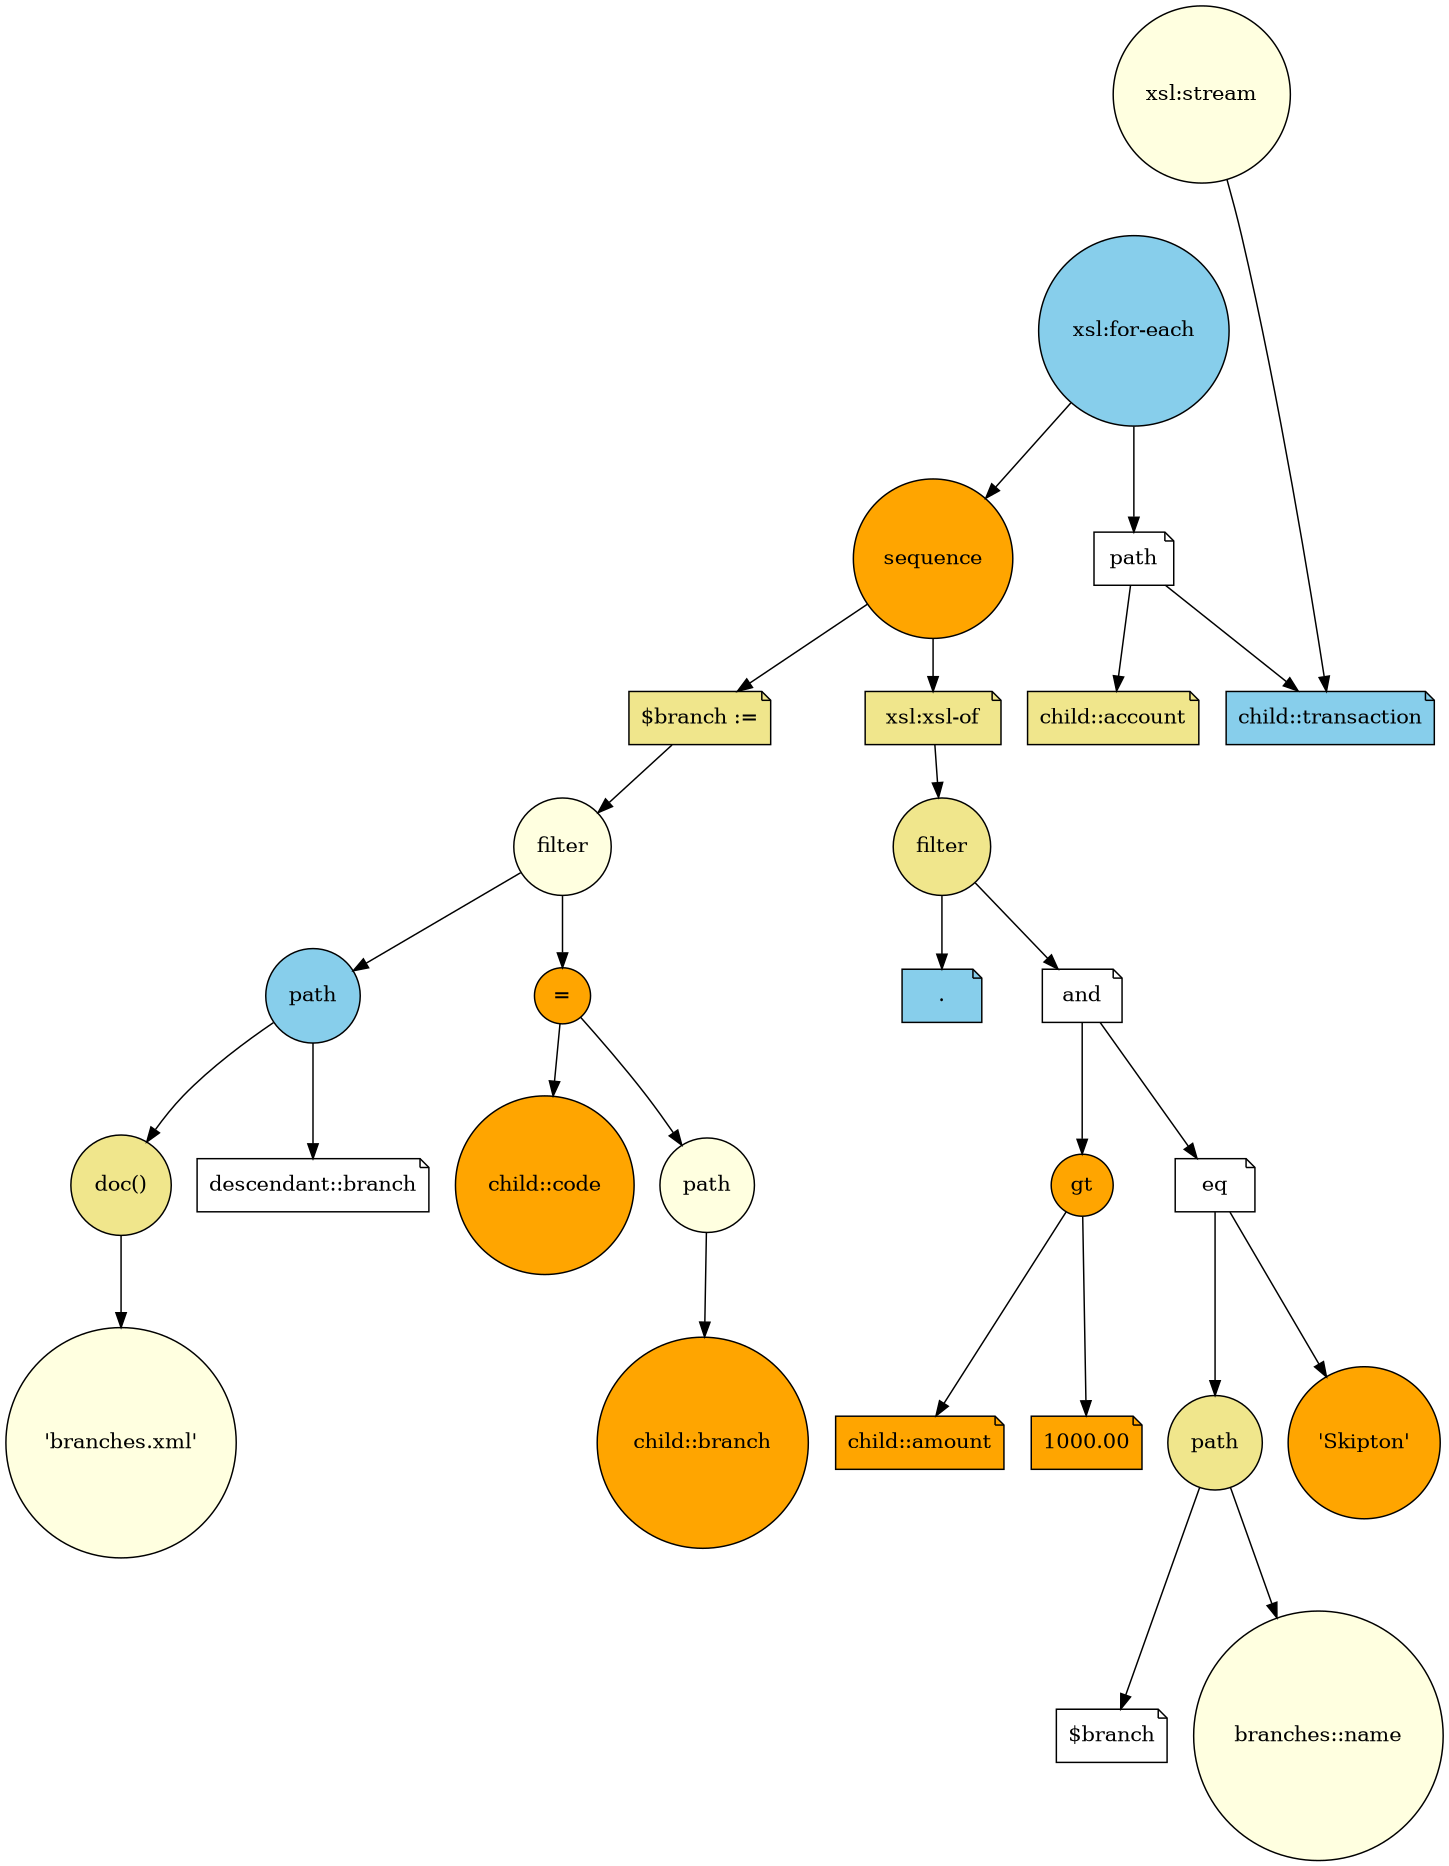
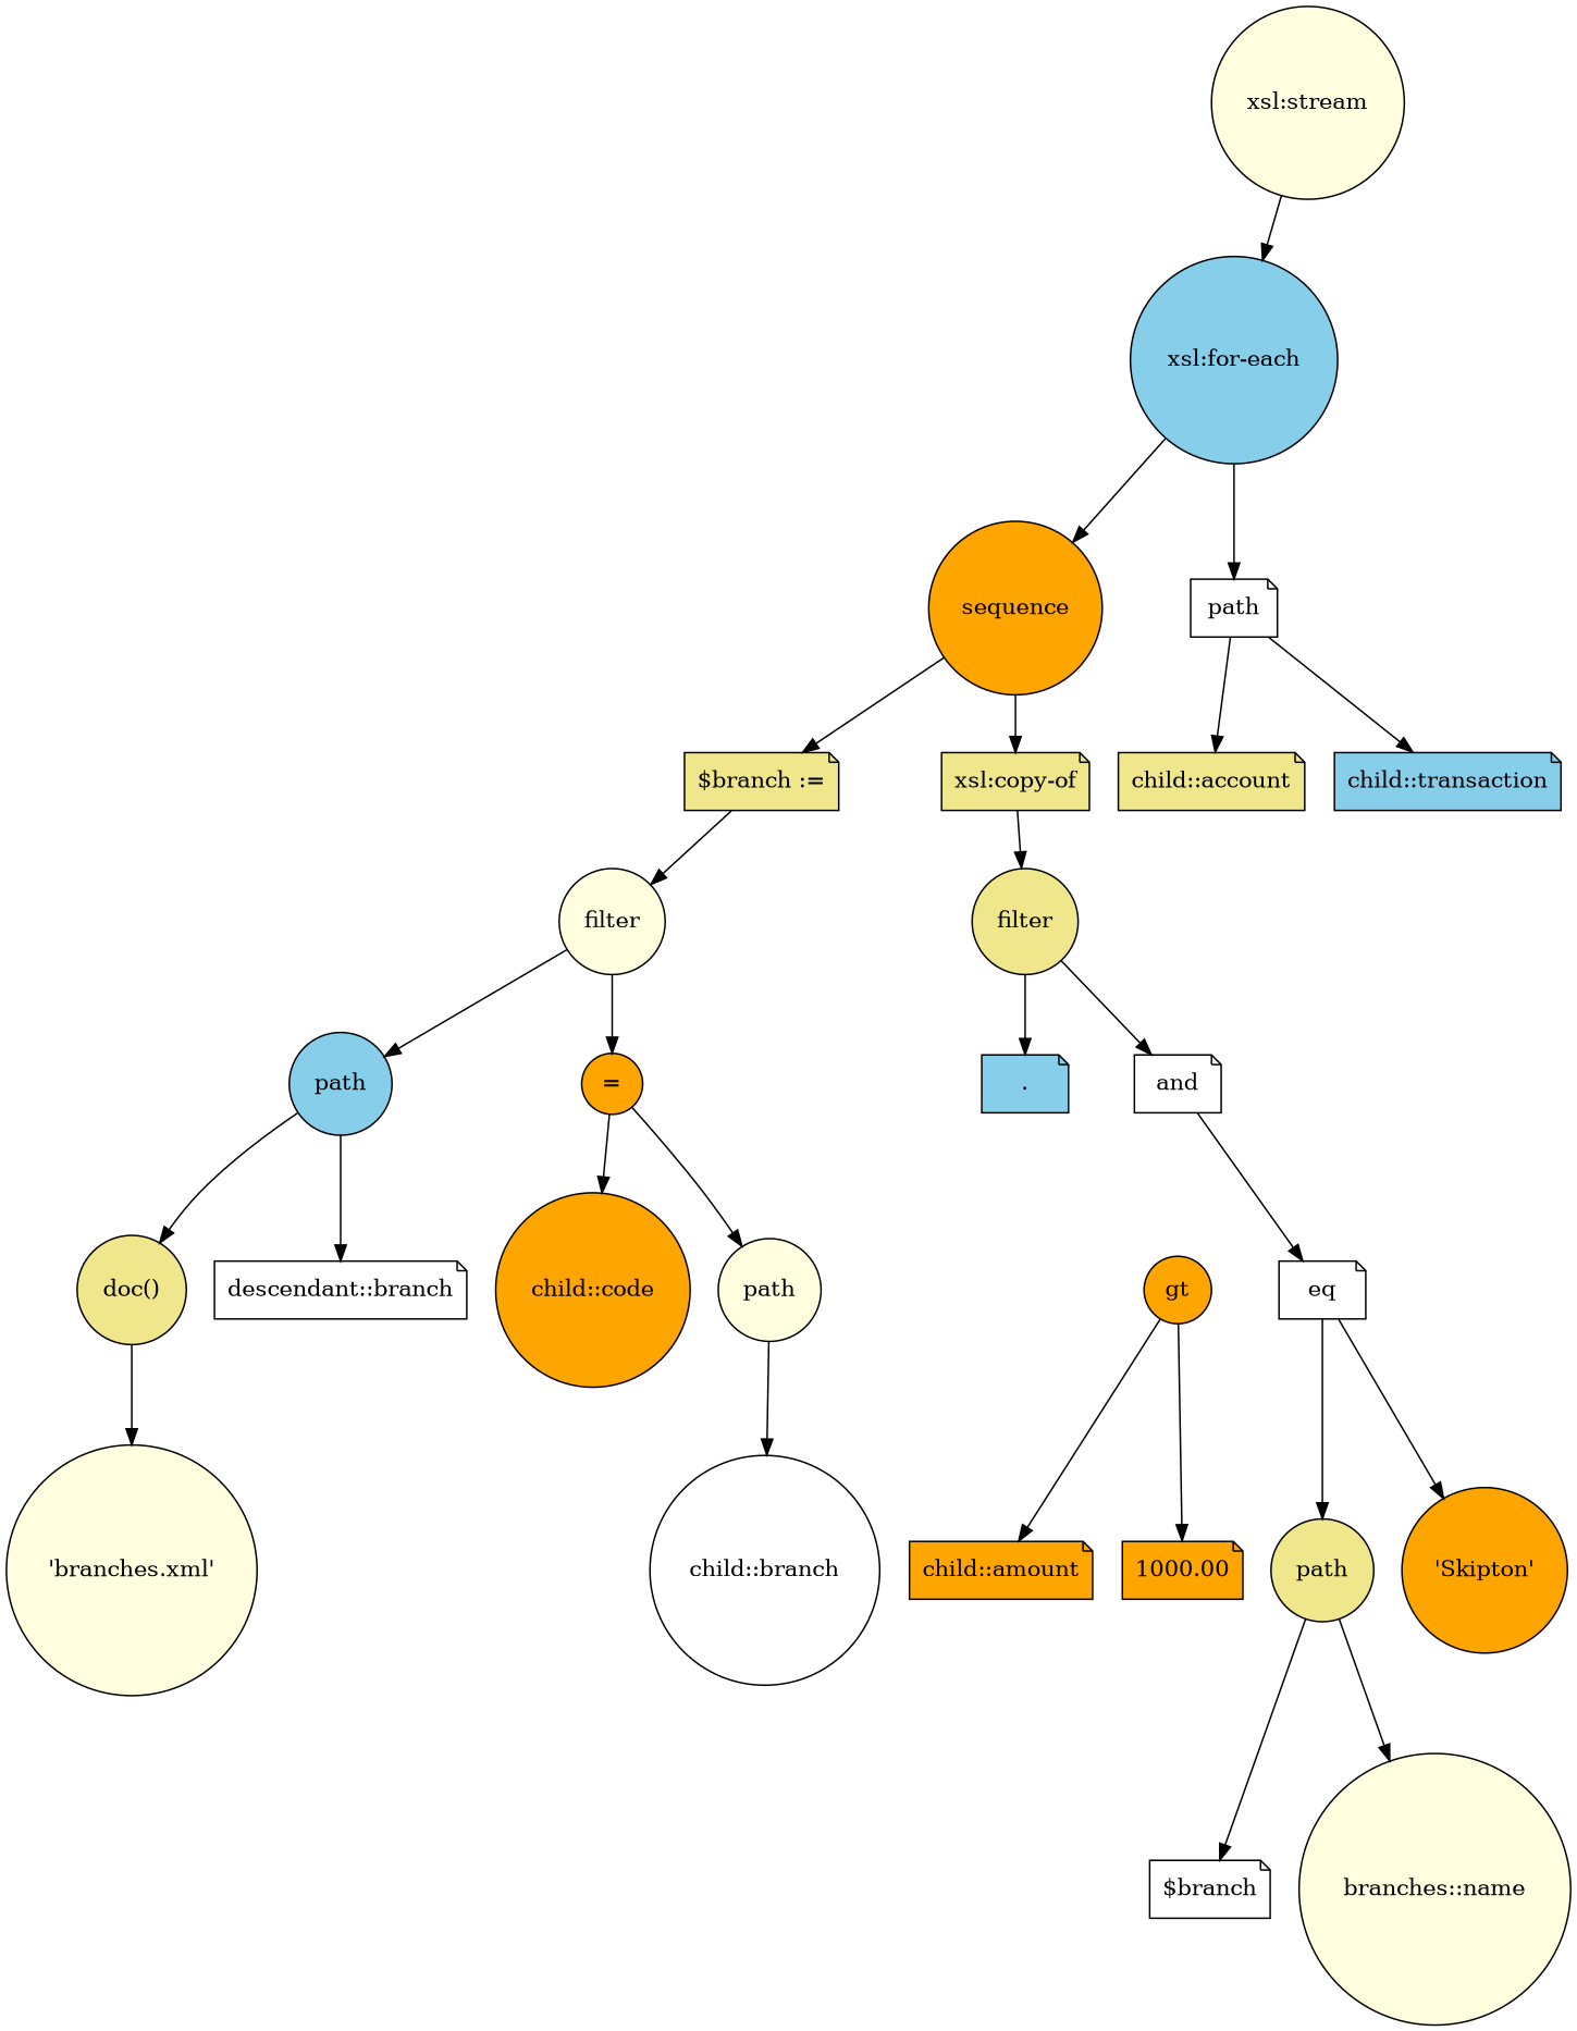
  digraph {
    compound=true
    node [fillcolor=orange shape=circle style=filled]
    n1 [fillcolor=lightyellow label="xsl:stream"]
    n2 [fillcolor=skyblue label="xsl:for-each"]
    n3 [fillcolor=white label=path shape=note]
    n4 [label=sequence]
    n5 [fillcolor=khaki label="child::account" shape=note]
    n6 [fillcolor=skyblue label="child::transaction" shape=note]
    n7 [fillcolor=khaki label="$branch :=" shape=note]
-   n8 [fillcolor=khaki label="xsl:xsl-of" shape=note]
+   n8 [fillcolor=khaki label="xsl:copy-of" shape=note]
    n9 [fillcolor=lightyellow label=filter]
    n10 [fillcolor=khaki label=filter]
    n11 [fillcolor=skyblue label=path]
    n12 [label="="]
    n13 [fillcolor=khaki label="doc()"]
    n14 [fillcolor=white label="descendant::branch" shape=note]
    n15 [label="child::code"]
    n16 [fillcolor=lightyellow label=path]
    n17 [fillcolor=lightyellow label="'branches.xml'"]
-   n18 [label="child::branch"]
+   n18 [fillcolor=white label="child::branch"]
    n19 [fillcolor=skyblue label="." shape=note]
    n20 [fillcolor=white label=and shape=note]
    n21 [label=gt]
    n22 [fillcolor=white label=eq shape=note]
    n23 [label="child::amount" shape=note]
    n24 [label=1000.00 shape=note]
    n25 [fillcolor=khaki label=path]
    n26 [label="'Skipton'"]
    n27 [fillcolor=white label="$branch" shape=note]
    n28 [fillcolor=lightyellow label="branches::name"]
-   n1 -> n6
+   n1 -> n2
    n2 -> n3
    n2 -> n4
    n3 -> n5
    n3 -> n6
    n4 -> n7
    n4 -> n8
    n7 -> n9
    n8 -> n10
    n9 -> n11
    n9 -> n12
    n10 -> n19
    n10 -> n20
    n11 -> n13
    n11 -> n14
    n12 -> n15
    n12 -> n16
    n13 -> n17
    n16 -> n18
-   n20 -> n21
    n20 -> n22
    n21 -> n23
    n21 -> n24
    n22 -> n25
    n22 -> n26
    n25 -> n27
    n25 -> n28
  }
